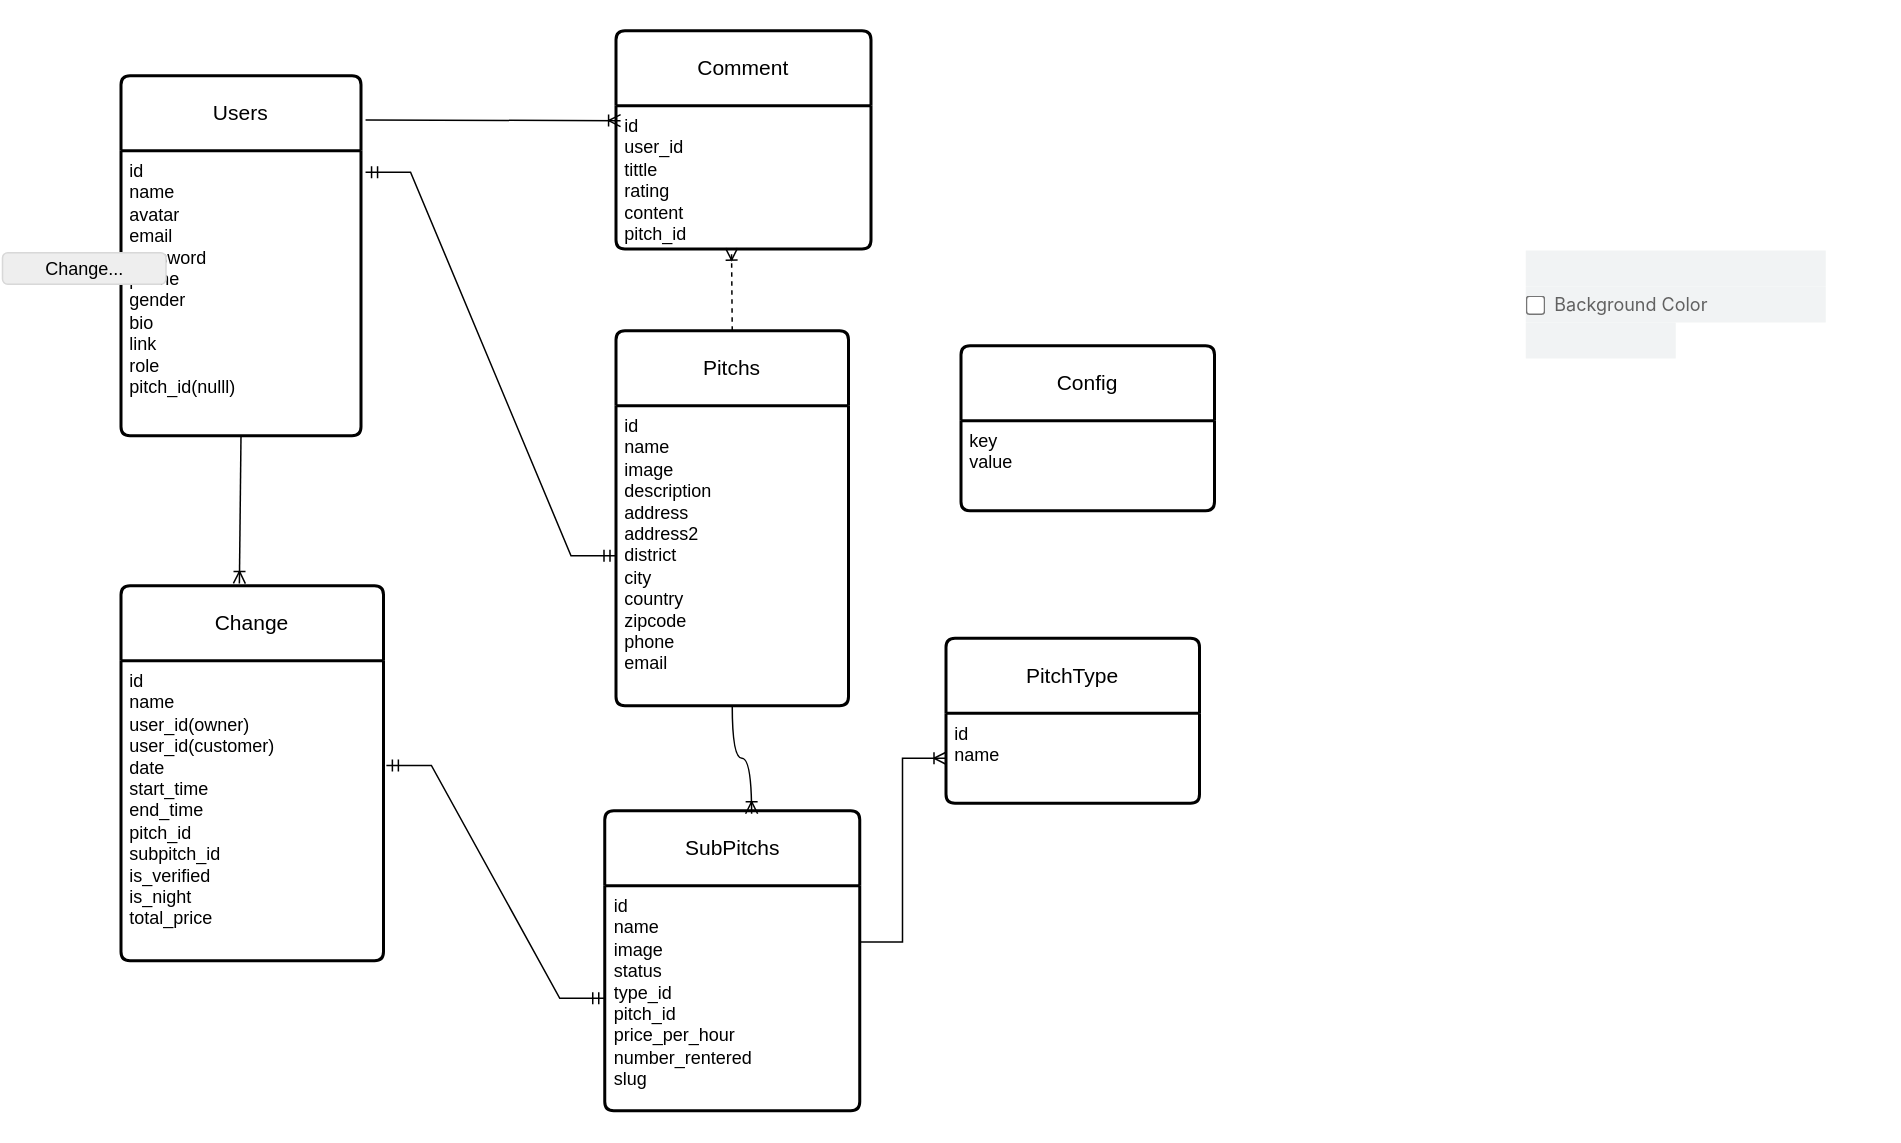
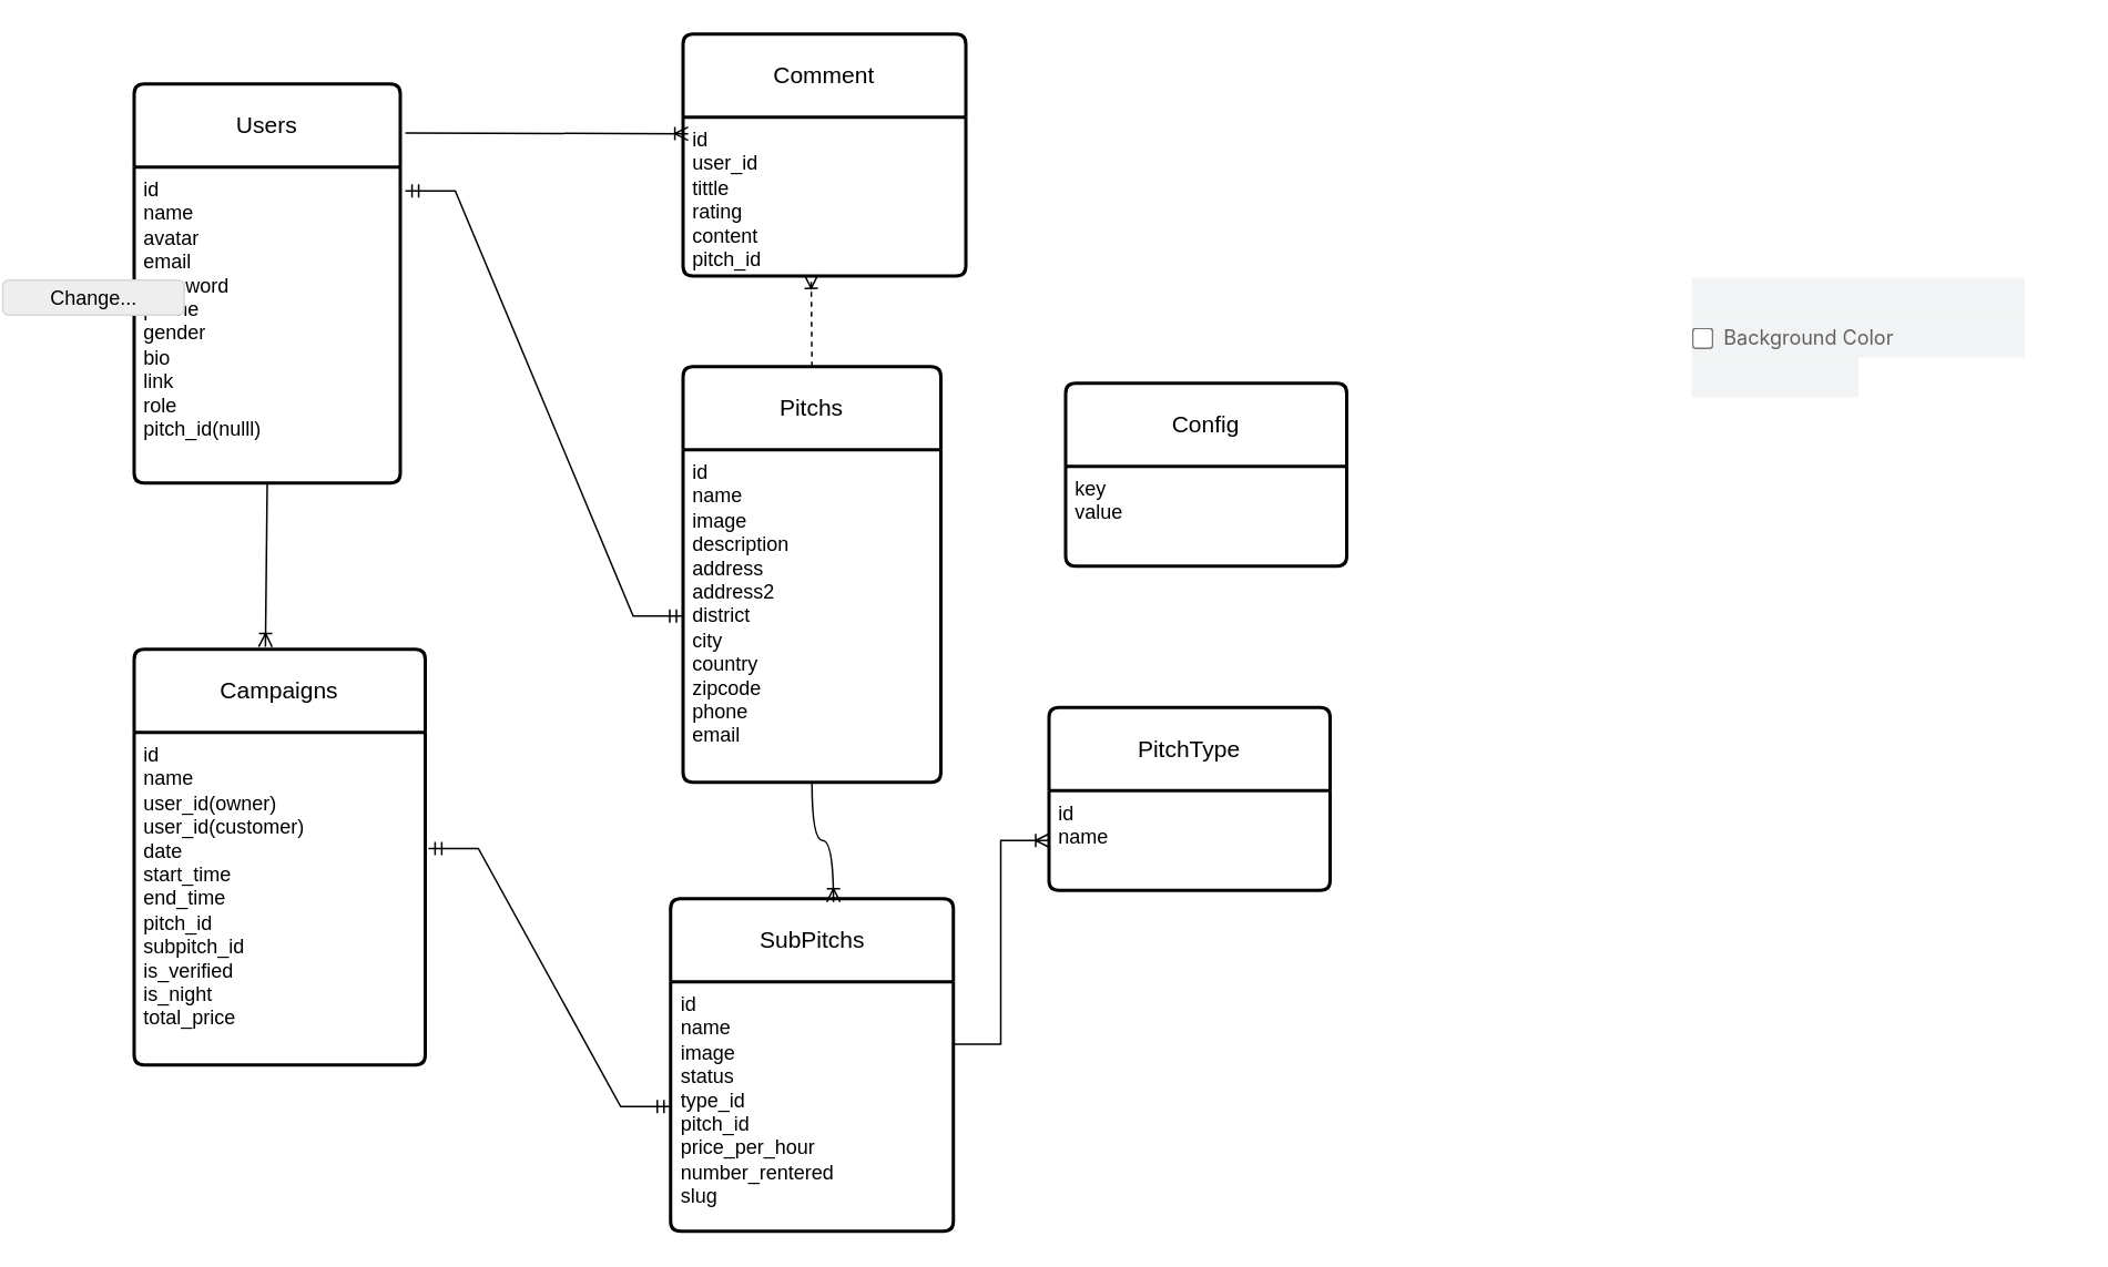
  <mxCell id="0" />
  <mxCell id="1" parent="0" />
  <mxCell id="2" value="Users" style="swimlane;childLayout=stackLayout;horizontal=1;startSize=50;horizontalStack=0;rounded=1;fontSize=14;fontStyle=0;strokeWidth=2;resizeParent=0;resizeLast=1;shadow=0;dashed=0;align=center;arcSize=4;whiteSpace=wrap;html=1;" parent="1" vertex="1"><mxGeometry x="80" y="50" width="160" height="240" as="geometry" /></mxCell>
  <mxCell id="3" value="id&lt;br&gt;name&lt;br&gt;avatar&lt;br&gt;email&lt;br&gt;password&lt;br&gt;phone&lt;br&gt;gender&lt;br&gt;bio&lt;br&gt;link&lt;br&gt;role&lt;br&gt;pitch_id(nulll)" style="align=left;strokeColor=none;fillColor=none;spacingLeft=4;fontSize=12;verticalAlign=top;resizable=0;rotatable=0;part=1;html=1;" parent="2" vertex="1"><mxGeometry y="50" width="160" height="190" as="geometry" /></mxCell>
  <mxCell id="4" value="SubPitchs" style="swimlane;childLayout=stackLayout;horizontal=1;startSize=50;horizontalStack=0;rounded=1;fontSize=14;fontStyle=0;strokeWidth=2;resizeParent=0;resizeLast=1;shadow=0;dashed=0;align=center;arcSize=4;whiteSpace=wrap;html=1;" parent="1" vertex="1"><mxGeometry x="402.5" y="540" width="170" height="200" as="geometry" /></mxCell>
  <mxCell id="5" value="id&lt;br&gt;name&lt;br&gt;image&lt;br&gt;status&lt;br&gt;type_id&lt;br&gt;pitch_id&lt;br&gt;price_per_hour&lt;br&gt;number_rentered&lt;br&gt;slug" style="align=left;strokeColor=none;fillColor=none;spacingLeft=4;fontSize=12;verticalAlign=top;resizable=0;rotatable=0;part=1;html=1;" parent="4" vertex="1"><mxGeometry y="50" width="170" height="150" as="geometry" /></mxCell>
  <mxCell id="6" value="Pitchs" style="swimlane;childLayout=stackLayout;horizontal=1;startSize=50;horizontalStack=0;rounded=1;fontSize=14;fontStyle=0;strokeWidth=2;resizeParent=0;resizeLast=1;shadow=0;dashed=0;align=center;arcSize=4;whiteSpace=wrap;html=1;" parent="1" vertex="1"><mxGeometry x="410" y="220" width="155" height="250" as="geometry" /></mxCell>
  <mxCell id="7" value="id&lt;br&gt;name&lt;br&gt;image&lt;br&gt;description&lt;br&gt;address&lt;br&gt;address2&lt;br&gt;district&lt;br&gt;city &lt;br&gt;country&lt;br&gt;zipcode&lt;br&gt;phone&lt;br&gt;email" style="align=left;strokeColor=none;fillColor=none;spacingLeft=4;fontSize=12;verticalAlign=top;resizable=0;rotatable=0;part=1;html=1;" parent="6" vertex="1"><mxGeometry y="50" width="155" height="200" as="geometry" /></mxCell>
- <mxCell id="8" value="Change" style="swimlane;childLayout=stackLayout;horizontal=1;startSize=50;horizontalStack=0;rounded=1;fontSize=14;fontStyle=0;strokeWidth=2;resizeParent=0;resizeLast=1;shadow=0;dashed=0;align=center;arcSize=4;whiteSpace=wrap;html=1;" parent="1" vertex="1"><mxGeometry x="80" y="390" width="175" height="250" as="geometry" /></mxCell>
+ <mxCell id="8" value="Campaigns" style="swimlane;childLayout=stackLayout;horizontal=1;startSize=50;horizontalStack=0;rounded=1;fontSize=14;fontStyle=0;strokeWidth=2;resizeParent=0;resizeLast=1;shadow=0;dashed=0;align=center;arcSize=4;whiteSpace=wrap;html=1;" parent="1" vertex="1"><mxGeometry x="80" y="390" width="175" height="250" as="geometry" /></mxCell>
  <mxCell id="9" value="id&lt;br&gt;name&lt;br&gt;user_id(owner)&lt;br&gt;user_id(customer)&lt;br&gt;date&lt;br&gt;start_time&lt;br&gt;end_time&lt;br&gt;pitch_id&lt;br&gt;subpitch_id&lt;br&gt;is_verified&lt;br&gt;is_night&lt;br&gt;total_price&lt;br&gt;" style="align=left;strokeColor=none;fillColor=none;spacingLeft=4;fontSize=12;verticalAlign=top;resizable=0;rotatable=0;part=1;html=1;" parent="8" vertex="1"><mxGeometry y="50" width="175" height="200" as="geometry" /></mxCell>
  <mxCell id="10" value="PitchType" style="swimlane;childLayout=stackLayout;horizontal=1;startSize=50;horizontalStack=0;rounded=1;fontSize=14;fontStyle=0;strokeWidth=2;resizeParent=0;resizeLast=1;shadow=0;dashed=0;align=center;arcSize=4;whiteSpace=wrap;html=1;" parent="1" vertex="1"><mxGeometry x="630" y="425" width="169" height="110" as="geometry" /></mxCell>
  <mxCell id="11" value="id&lt;br&gt;name&lt;br&gt;" style="align=left;strokeColor=none;fillColor=none;spacingLeft=4;fontSize=12;verticalAlign=top;resizable=0;rotatable=0;part=1;html=1;" parent="10" vertex="1"><mxGeometry y="50" width="169" height="60" as="geometry" /></mxCell>
  <mxCell id="12" value="Comment" style="swimlane;childLayout=stackLayout;horizontal=1;startSize=50;horizontalStack=0;rounded=1;fontSize=14;fontStyle=0;strokeWidth=2;resizeParent=0;resizeLast=1;shadow=0;dashed=0;align=center;arcSize=4;whiteSpace=wrap;html=1;" parent="1" vertex="1"><mxGeometry x="410" y="20" width="170" height="145.5" as="geometry" /></mxCell>
  <mxCell id="13" value="id&lt;br&gt;user_id&lt;br&gt;tittle&lt;br&gt;rating&lt;br&gt;content&lt;br&gt;pitch_id" style="align=left;strokeColor=none;fillColor=none;spacingLeft=4;fontSize=12;verticalAlign=top;resizable=0;rotatable=0;part=1;html=1;" parent="12" vertex="1"><mxGeometry y="50" width="170" height="95.5" as="geometry" /></mxCell>
  <mxCell id="14" value="" style="edgeStyle=entityRelationEdgeStyle;fontSize=12;html=1;endArrow=ERmandOne;startArrow=ERmandOne;rounded=0;exitX=1.019;exitY=0.075;exitDx=0;exitDy=0;exitPerimeter=0;" parent="1" source="3" target="7" edge="1"><mxGeometry width="100" height="100" relative="1" as="geometry"><mxPoint x="180" y="237.25" as="sourcePoint" /><mxPoint x="280" y="137.25" as="targetPoint" /><Array as="points"><mxPoint x="20" y="117.25" /></Array></mxGeometry></mxCell>
  <mxCell id="15" value="" style="fontSize=12;html=1;endArrow=ERoneToMany;rounded=0;exitX=0.5;exitY=1;exitDx=0;exitDy=0;entryX=0.451;entryY=-0.006;entryDx=0;entryDy=0;entryPerimeter=0;" parent="1" source="3" target="8" edge="1"><mxGeometry width="100" height="100" relative="1" as="geometry"><mxPoint x="370" y="370" as="sourcePoint" /><mxPoint x="470" y="270" as="targetPoint" /></mxGeometry></mxCell>
  <mxCell id="16" value="" style="fontSize=12;html=1;endArrow=ERoneToMany;rounded=0;entryX=0.576;entryY=0.01;entryDx=0;entryDy=0;entryPerimeter=0;exitX=0.5;exitY=1;exitDx=0;exitDy=0;edgeStyle=orthogonalEdgeStyle;curved=1;" parent="1" source="7" target="4" edge="1"><mxGeometry width="100" height="100" relative="1" as="geometry"><mxPoint x="435" y="270" as="sourcePoint" /><mxPoint x="440" y="320" as="targetPoint" /></mxGeometry></mxCell>
  <mxCell id="17" value="Config" style="swimlane;childLayout=stackLayout;horizontal=1;startSize=50;horizontalStack=0;rounded=1;fontSize=14;fontStyle=0;strokeWidth=2;resizeParent=0;resizeLast=1;shadow=0;dashed=0;align=center;arcSize=4;whiteSpace=wrap;html=1;" parent="1" vertex="1"><mxGeometry x="640" y="230" width="169" height="110" as="geometry" /></mxCell>
  <mxCell id="18" value="key&lt;br&gt;value&lt;br&gt;" style="align=left;strokeColor=none;fillColor=none;spacingLeft=4;fontSize=12;verticalAlign=top;resizable=0;rotatable=0;part=1;html=1;" parent="17" vertex="1"><mxGeometry y="50" width="169" height="60" as="geometry" /></mxCell>
  <mxCell id="19" value="" style="fontSize=12;html=1;endArrow=ERoneToMany;rounded=0;exitX=1.019;exitY=0.123;exitDx=0;exitDy=0;exitPerimeter=0;entryX=0.018;entryY=0.104;entryDx=0;entryDy=0;entryPerimeter=0;" parent="1" source="2" target="13" edge="1"><mxGeometry width="100" height="100" relative="1" as="geometry"><mxPoint x="140" y="290" as="sourcePoint" /><mxPoint x="320" y="90" as="targetPoint" /></mxGeometry></mxCell>
  <mxCell id="20" value="" style="fontSize=12;html=1;endArrow=ERoneToMany;rounded=0;entryX=0.453;entryY=0.994;entryDx=0;entryDy=0;exitX=0.5;exitY=0;exitDx=0;exitDy=0;entryPerimeter=0;dashed=1;" parent="1" source="6" target="13" edge="1"><mxGeometry width="100" height="100" relative="1" as="geometry"><mxPoint x="370" y="260" as="sourcePoint" /><mxPoint x="370" y="190" as="targetPoint" /></mxGeometry></mxCell>
  <mxCell id="21" value="" style="fontSize=12;html=1;endArrow=ERoneToMany;rounded=0;exitX=1;exitY=0.25;exitDx=0;exitDy=0;edgeStyle=elbowEdgeStyle;" parent="1" source="5" target="11" edge="1"><mxGeometry width="100" height="100" relative="1" as="geometry"><mxPoint x="203" y="110" as="sourcePoint" /><mxPoint x="340" y="110" as="targetPoint" /></mxGeometry></mxCell>
  <mxCell id="22" value="" style="edgeStyle=entityRelationEdgeStyle;fontSize=12;html=1;endArrow=ERmandOne;startArrow=ERmandOne;rounded=0;entryX=0;entryY=0.5;entryDx=0;entryDy=0;exitX=1.011;exitY=0.349;exitDx=0;exitDy=0;exitPerimeter=0;" parent="1" source="9" target="5" edge="1"><mxGeometry width="100" height="100" relative="1" as="geometry"><mxPoint x="300" y="690" as="sourcePoint" /><mxPoint x="400" y="590" as="targetPoint" /></mxGeometry></mxCell>
  <mxCell id="23" value="&lt;div style=&quot;border-color: var(--border-color); color: rgb(97, 97, 97); font-family: -apple-system, BlinkMacSystemFont, &amp;quot;Segoe UI Variable&amp;quot;, &amp;quot;Segoe UI&amp;quot;, system-ui, ui-sans-serif, Helvetica, Arial, sans-serif, &amp;quot;Apple Color Emoji&amp;quot;, &amp;quot;Segoe UI Emoji&amp;quot;; font-size: 12px; font-style: normal; font-variant-ligatures: normal; font-variant-caps: normal; font-weight: 400; letter-spacing: normal; orphans: 2; text-align: left; text-indent: 0px; text-transform: none; widows: 2; word-spacing: 0px; -webkit-text-stroke-width: 0px; white-space: nowrap; background-color: rgb(241, 243, 244); text-decoration-thickness: initial; text-decoration-style: initial; text-decoration-color: initial; display: flex; align-items: center; padding: 3px 0px; height: 18px;&quot;&gt;&lt;button style=&quot;border: 1px solid rgb(216, 216, 216); font-size: inherit; border-radius: 4px; background: rgb(238, 238, 238); text-overflow: ellipsis; overflow: hidden; padding: 2px; position: absolute; height: 22px; left: 0px; margin-left: 1px; width: 110px; max-width: 110px;&quot;&gt;Change...&lt;/button&gt;&lt;/div&gt;&lt;div style=&quot;border-color: var(--border-color); color: rgb(97, 97, 97); font-family: -apple-system, BlinkMacSystemFont, &amp;quot;Segoe UI Variable&amp;quot;, &amp;quot;Segoe UI&amp;quot;, system-ui, ui-sans-serif, Helvetica, Arial, sans-serif, &amp;quot;Apple Color Emoji&amp;quot;, &amp;quot;Segoe UI Emoji&amp;quot;; font-size: 12px; font-style: normal; font-variant-ligatures: normal; font-variant-caps: normal; font-weight: 400; letter-spacing: normal; orphans: 2; text-align: left; text-indent: 0px; text-transform: none; widows: 2; word-spacing: 0px; -webkit-text-stroke-width: 0px; white-space: nowrap; background-color: rgb(241, 243, 244); text-decoration-thickness: initial; text-decoration-style: initial; text-decoration-color: initial; padding: 5px 0px 1px; overflow: hidden; width: 200px; height: 18px;&quot;&gt;&lt;input style=&quot;border: 1px solid rgb(216, 216, 216); font-size: inherit; border-radius: 4px; margin: 1px 6px 0px 0px; vertical-align: top;&quot; type=&quot;checkbox&quot;&gt;&lt;span style=&quot;border-color: var(--border-color); vertical-align: top;&quot;&gt;Background Color&lt;/span&gt;&lt;input style=&quot;border: none; font-size: inherit; border-radius: 4px; position: relative; visibility: hidden; top: 10px; width: 0px; height: 0px;&quot; type=&quot;color&quot;&gt;&lt;/div&gt;&lt;div style=&quot;border-color: var(--border-color); color: rgb(97, 97, 97); font-family: -apple-system, BlinkMacSystemFont, &amp;quot;Segoe UI Variable&amp;quot;, &amp;quot;Segoe UI&amp;quot;, system-ui, ui-sans-serif, Helvetica, Arial, sans-serif, &amp;quot;Apple Color Emoji&amp;quot;, &amp;quot;Segoe UI Emoji&amp;quot;; font-size: 12px; font-style: normal; font-variant-ligatures: normal; font-variant-caps: normal; font-weight: 400; letter-spacing: normal; orphans: 2; text-align: left; text-indent: 0px; text-transform: none; widows: 2; word-spacing: 0px; -webkit-text-stroke-width: 0px; white-space: nowrap; background-color: rgb(241, 243, 244); text-decoration-thickness: initial; text-decoration-style: initial; text-decoration-color: initial; display: inline-flex; align-items: center; padding: 3px 0px; height: 18px; width: 100px; max-width: 100px; margin-right: 4px;&quot;&gt;&lt;br class=&quot;Apple-interchange-newline&quot;&gt;&lt;/div&gt;" style="text;whiteSpace=wrap;html=1;" parent="1" vertex="1"><mxGeometry x="1015" y="160" width="230" height="100" as="geometry" /></mxCell>
